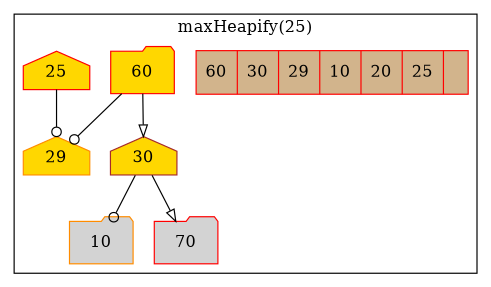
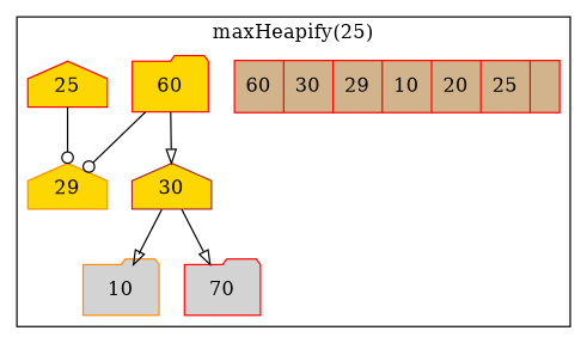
  digraph {
    node [color=red fillcolor=gold shape=folder style=filled]
    edge [arrowhead=odot]
    n1 [fillcolor=tan label="60|30|29|10|20|25| " shape=record]
    60
    30 [color=brown shape=house]
    29 [color=darkorange shape=house]
    10 [color=darkorange fillcolor=lightgrey]
    n6 [fillcolor=lightgrey label=70]
    25 [shape=house]
    subgraph cluster_1 {
      label="maxHeapify(25)"
      n1
      60
      30
      29
      10
      n6
      25
    }
    60 -> 30 [arrowhead=onormal]
    60 -> 29
-   30 -> 10
+   30 -> 10 [arrowhead=onormal]
    30 -> n6 [arrowhead=onormal]
    25 -> 29
  }
